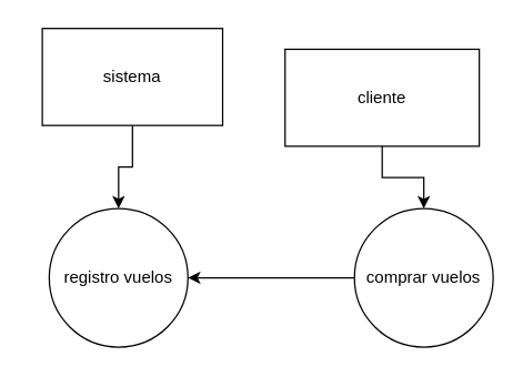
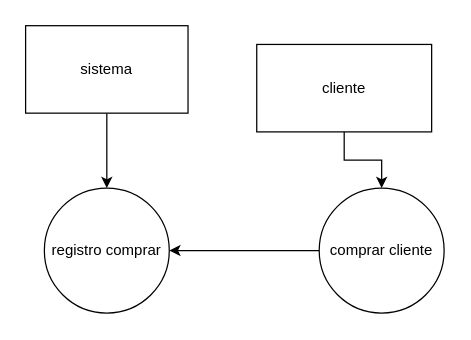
  <mxCell id="0" />
  <mxCell id="1" parent="0" />
  <mxCell id="2" style="edgeStyle=orthogonalEdgeStyle;rounded=0;orthogonalLoop=1;jettySize=auto;html=1;entryX=0.5;entryY=0;entryDx=0;entryDy=0;" edge="1" parent="1" source="3" target="8"><mxGeometry relative="1" as="geometry" /></mxCell>
- <mxCell id="3" value="&lt;font style=&quot;vertical-align: inherit;&quot;&gt;&lt;font style=&quot;vertical-align: inherit;&quot;&gt;sistema&lt;/font&gt;&lt;/font&gt;" style="rounded=0;whiteSpace=wrap;html=1;" vertex="1" parent="1"><mxGeometry x="30" y="20" width="130" height="70" as="geometry" /></mxCell>
+ <mxCell id="3" value="&lt;font style=&quot;vertical-align: inherit;&quot;&gt;&lt;font style=&quot;vertical-align: inherit;&quot;&gt;sistema&lt;/font&gt;&lt;/font&gt;" style="rounded=0;whiteSpace=wrap;html=1;" vertex="1" parent="1"><mxGeometry x="20" y="20" width="130" height="70" as="geometry" /></mxCell>
  <mxCell id="4" style="edgeStyle=orthogonalEdgeStyle;rounded=0;orthogonalLoop=1;jettySize=auto;html=1;" edge="1" parent="1" source="5" target="7"><mxGeometry relative="1" as="geometry" /></mxCell>
  <mxCell id="5" value="&lt;font style=&quot;vertical-align: inherit;&quot;&gt;&lt;font style=&quot;vertical-align: inherit;&quot;&gt;cliente&lt;/font&gt;&lt;/font&gt;" style="rounded=0;whiteSpace=wrap;html=1;" vertex="1" parent="1"><mxGeometry x="205" y="35" width="140" height="70" as="geometry" /></mxCell>
  <mxCell id="6" style="edgeStyle=orthogonalEdgeStyle;rounded=0;orthogonalLoop=1;jettySize=auto;html=1;entryX=1;entryY=0.5;entryDx=0;entryDy=0;" edge="1" parent="1" source="7" target="8"><mxGeometry relative="1" as="geometry" /></mxCell>
- <mxCell id="7" value="&lt;font style=&quot;vertical-align: inherit;&quot;&gt;&lt;font style=&quot;vertical-align: inherit;&quot;&gt;comprar vuelos&lt;/font&gt;&lt;/font&gt;" style="ellipse;whiteSpace=wrap;html=1;aspect=fixed;" vertex="1" parent="1"><mxGeometry x="255" y="150" width="100" height="100" as="geometry" /></mxCell>
- <mxCell id="8" value="&lt;font style=&quot;vertical-align: inherit;&quot;&gt;&lt;font style=&quot;vertical-align: inherit;&quot;&gt;registro vuelos&lt;/font&gt;&lt;/font&gt;" style="ellipse;whiteSpace=wrap;html=1;aspect=fixed;" vertex="1" parent="1"><mxGeometry x="35" y="150" width="100" height="100" as="geometry" /></mxCell>
+ <mxCell id="7" value="&lt;font style=&quot;vertical-align: inherit;&quot;&gt;&lt;font style=&quot;vertical-align: inherit;&quot;&gt;comprar cliente&lt;/font&gt;&lt;/font&gt;" style="ellipse;whiteSpace=wrap;html=1;aspect=fixed;" vertex="1" parent="1"><mxGeometry x="255" y="150" width="100" height="100" as="geometry" /></mxCell>
+ <mxCell id="8" value="&lt;font style=&quot;vertical-align: inherit;&quot;&gt;&lt;font style=&quot;vertical-align: inherit;&quot;&gt;registro comprar&lt;/font&gt;&lt;/font&gt;" style="ellipse;whiteSpace=wrap;html=1;aspect=fixed;" vertex="1" parent="1"><mxGeometry x="35" y="150" width="100" height="100" as="geometry" /></mxCell>
